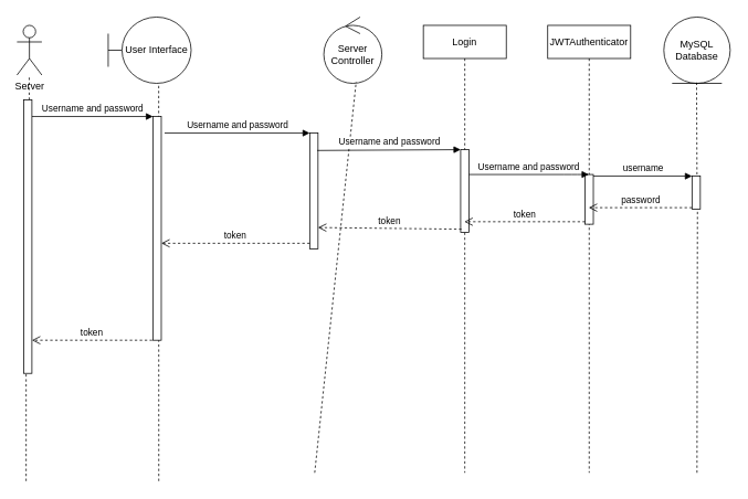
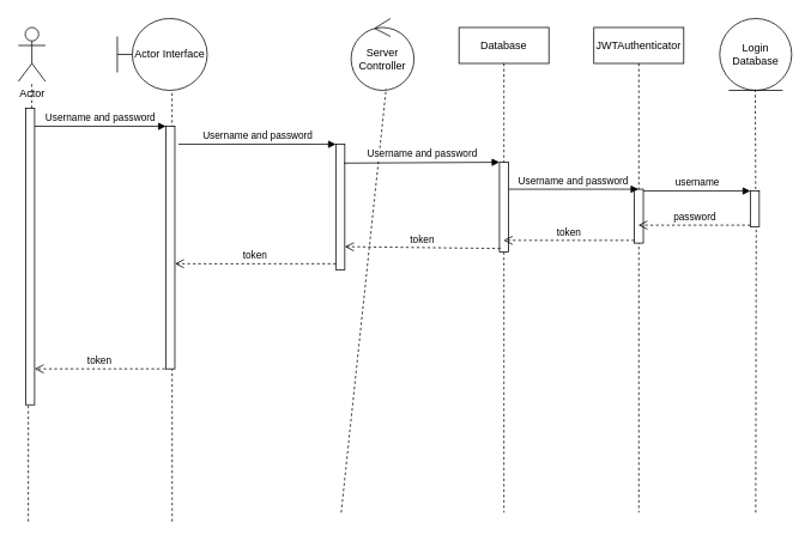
  <mxCell id="0" />
  <mxCell id="1" parent="0" />
- <mxCell id="2" value="Server" style="shape=umlActor;verticalLabelPosition=bottom;verticalAlign=top;html=1;outlineConnect=0;" vertex="1" parent="1"><mxGeometry x="20" y="30" width="30" height="60" as="geometry" /></mxCell>
+ <mxCell id="2" value="Actor" style="shape=umlActor;verticalLabelPosition=bottom;verticalAlign=top;html=1;outlineConnect=0;" vertex="1" parent="1"><mxGeometry x="20" y="30" width="30" height="60" as="geometry" /></mxCell>
  <mxCell id="3" value="" style="endArrow=none;dashed=1;html=1;" edge="1" parent="1" source="20" target="2"><mxGeometry width="50" height="50" relative="1" as="geometry"><mxPoint x="31" y="640" as="sourcePoint" /><mxPoint x="70" y="130" as="targetPoint" /></mxGeometry></mxCell>
- <mxCell id="4" value="User Interface" style="shape=umlBoundary;whiteSpace=wrap;html=1;" vertex="1" parent="1"><mxGeometry x="130" y="20" width="100" height="80" as="geometry" /></mxCell>
+ <mxCell id="4" value="Actor Interface" style="shape=umlBoundary;whiteSpace=wrap;html=1;" vertex="1" parent="1"><mxGeometry x="130" y="20" width="100" height="80" as="geometry" /></mxCell>
  <mxCell id="5" value="" style="endArrow=none;dashed=1;html=1;" edge="1" parent="1"><mxGeometry width="50" height="50" relative="1" as="geometry"><mxPoint x="191" y="580" as="sourcePoint" /><mxPoint x="190.893" y="100" as="targetPoint" /></mxGeometry></mxCell>
  <mxCell id="6" value="Server Controller" style="ellipse;shape=umlControl;whiteSpace=wrap;html=1;" vertex="1" parent="1"><mxGeometry x="390" y="20" width="70" height="80" as="geometry" /></mxCell>
  <mxCell id="7" value="" style="endArrow=none;dashed=1;html=1;entryX=0.557;entryY=0.975;entryDx=0;entryDy=0;entryPerimeter=0;" edge="1" parent="1" target="6"><mxGeometry width="50" height="50" relative="1" as="geometry"><mxPoint x="379" y="570" as="sourcePoint" /><mxPoint x="200.893" y="110" as="targetPoint" /></mxGeometry></mxCell>
- <mxCell id="8" value="Login" style="shape=umlLifeline;perimeter=lifelinePerimeter;whiteSpace=wrap;html=1;container=1;collapsible=0;recursiveResize=0;outlineConnect=0;" vertex="1" parent="1"><mxGeometry x="510" y="30" width="100" height="540" as="geometry" /></mxCell>
+ <mxCell id="8" value="Database" style="shape=umlLifeline;perimeter=lifelinePerimeter;whiteSpace=wrap;html=1;container=1;collapsible=0;recursiveResize=0;outlineConnect=0;" vertex="1" parent="1"><mxGeometry x="510" y="30" width="100" height="540" as="geometry" /></mxCell>
  <mxCell id="9" value="" style="html=1;points=[];perimeter=orthogonalPerimeter;" vertex="1" parent="8"><mxGeometry x="45" y="150" width="10" height="100" as="geometry" /></mxCell>
  <mxCell id="10" value="" style="html=1;points=[];perimeter=orthogonalPerimeter;" vertex="1" parent="1"><mxGeometry x="184" y="140" width="10" height="270" as="geometry" /></mxCell>
  <mxCell id="11" value="Username and password" style="html=1;verticalAlign=bottom;endArrow=block;entryX=0;entryY=0;" edge="1" parent="1" source="20" target="10"><mxGeometry relative="1" as="geometry"><mxPoint x="70" y="170" as="sourcePoint" /></mxGeometry></mxCell>
  <mxCell id="12" value="token" style="html=1;verticalAlign=bottom;endArrow=open;dashed=1;endSize=8;exitX=-0.1;exitY=1;exitDx=0;exitDy=0;exitPerimeter=0;" edge="1" parent="1" source="10" target="20"><mxGeometry relative="1" as="geometry"><mxPoint x="50" y="390" as="targetPoint" /></mxGeometry></mxCell>
- <mxCell id="13" value="MySQL Database" style="ellipse;shape=umlEntity;whiteSpace=wrap;html=1;" vertex="1" parent="1"><mxGeometry x="800" y="20" width="80" height="80" as="geometry" /></mxCell>
+ <mxCell id="13" value="Login Database" style="ellipse;shape=umlEntity;whiteSpace=wrap;html=1;" vertex="1" parent="1"><mxGeometry x="800" y="20" width="80" height="80" as="geometry" /></mxCell>
  <mxCell id="14" value="" style="endArrow=none;dashed=1;html=1;entryX=0.557;entryY=0.975;entryDx=0;entryDy=0;entryPerimeter=0;" edge="1" parent="1"><mxGeometry width="50" height="50" relative="1" as="geometry"><mxPoint x="840" y="210" as="sourcePoint" /><mxPoint x="839.5" y="98" as="targetPoint" /></mxGeometry></mxCell>
  <mxCell id="15" value="" style="html=1;points=[];perimeter=orthogonalPerimeter;" vertex="1" parent="1"><mxGeometry x="373" y="160" width="10" height="140" as="geometry" /></mxCell>
  <mxCell id="16" value="Username and password" style="html=1;verticalAlign=bottom;endArrow=block;entryX=0;entryY=0;exitX=1.4;exitY=0.074;exitDx=0;exitDy=0;exitPerimeter=0;" edge="1" parent="1" source="10" target="15"><mxGeometry relative="1" as="geometry"><mxPoint x="300" y="160" as="sourcePoint" /></mxGeometry></mxCell>
  <mxCell id="17" value="token" style="html=1;verticalAlign=bottom;endArrow=open;dashed=1;endSize=8;exitX=0;exitY=0.95;" edge="1" parent="1" source="15" target="10"><mxGeometry relative="1" as="geometry"><mxPoint x="300" y="236" as="targetPoint" /></mxGeometry></mxCell>
  <mxCell id="18" value="Username and password" style="html=1;verticalAlign=bottom;endArrow=block;entryX=0;entryY=0;exitX=0.9;exitY=0.15;exitDx=0;exitDy=0;exitPerimeter=0;" edge="1" parent="1" source="15" target="9"><mxGeometry relative="1" as="geometry"><mxPoint x="485" y="160" as="sourcePoint" /></mxGeometry></mxCell>
  <mxCell id="19" value="token" style="html=1;verticalAlign=bottom;endArrow=open;dashed=1;endSize=8;exitX=0;exitY=0.95;entryX=0.9;entryY=0.671;entryDx=0;entryDy=0;entryPerimeter=0;" edge="1" parent="1"><mxGeometry relative="1" as="geometry"><mxPoint x="383" y="273.97" as="targetPoint" /><mxPoint x="556" y="276.03" as="sourcePoint" /></mxGeometry></mxCell>
  <mxCell id="20" value="" style="html=1;points=[];perimeter=orthogonalPerimeter;" vertex="1" parent="1"><mxGeometry x="28" y="120" width="10" height="330" as="geometry" /></mxCell>
  <mxCell id="21" value="" style="endArrow=none;dashed=1;html=1;" edge="1" parent="1" target="20"><mxGeometry width="50" height="50" relative="1" as="geometry"><mxPoint x="31" y="580" as="sourcePoint" /><mxPoint x="34.793" y="90" as="targetPoint" /></mxGeometry></mxCell>
  <mxCell id="22" value="JWTAuthenticator" style="shape=umlLifeline;perimeter=lifelinePerimeter;whiteSpace=wrap;html=1;container=1;collapsible=0;recursiveResize=0;outlineConnect=0;" vertex="1" parent="1"><mxGeometry x="660" y="30" width="100" height="540" as="geometry" /></mxCell>
  <mxCell id="23" value="" style="html=1;points=[];perimeter=orthogonalPerimeter;" vertex="1" parent="22"><mxGeometry x="45" y="180" width="10" height="60" as="geometry" /></mxCell>
  <mxCell id="24" value="" style="endArrow=none;dashed=1;html=1;entryX=0.557;entryY=0.975;entryDx=0;entryDy=0;entryPerimeter=0;" edge="1" parent="1"><mxGeometry width="50" height="50" relative="1" as="geometry"><mxPoint x="840" y="570" as="sourcePoint" /><mxPoint x="840.57" y="253.75" as="targetPoint" /></mxGeometry></mxCell>
  <mxCell id="25" value="Username and password" style="html=1;verticalAlign=bottom;endArrow=block;" edge="1" target="22" parent="1" source="9"><mxGeometry relative="1" as="geometry"><mxPoint x="635" y="190" as="sourcePoint" /><Array as="points"><mxPoint x="690" y="210" /></Array></mxGeometry></mxCell>
  <mxCell id="26" value="token" style="html=1;verticalAlign=bottom;endArrow=open;dashed=1;endSize=8;exitX=0;exitY=0.95;" edge="1" source="23" parent="1" target="8"><mxGeometry relative="1" as="geometry"><mxPoint x="635" y="266" as="targetPoint" /></mxGeometry></mxCell>
  <mxCell id="27" value="" style="html=1;points=[];perimeter=orthogonalPerimeter;" vertex="1" parent="1"><mxGeometry x="834" y="212" width="10" height="40" as="geometry" /></mxCell>
  <mxCell id="28" value="username" style="html=1;verticalAlign=bottom;endArrow=block;entryX=0;entryY=0;" edge="1" target="27" parent="1" source="23"><mxGeometry relative="1" as="geometry"><mxPoint x="764" y="192" as="sourcePoint" /></mxGeometry></mxCell>
  <mxCell id="29" value="password" style="html=1;verticalAlign=bottom;endArrow=open;dashed=1;endSize=8;exitX=0;exitY=0.95;" edge="1" source="27" parent="1" target="22"><mxGeometry relative="1" as="geometry"><mxPoint x="764" y="268" as="targetPoint" /></mxGeometry></mxCell>
